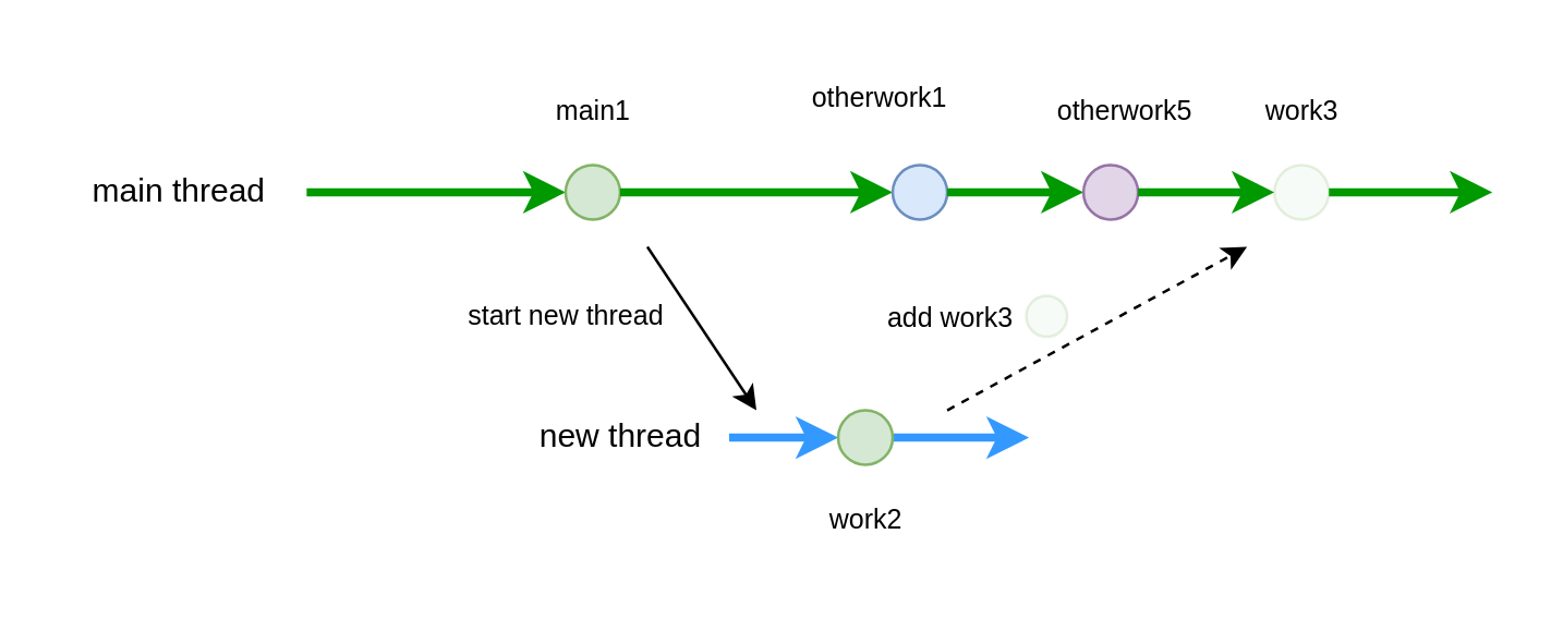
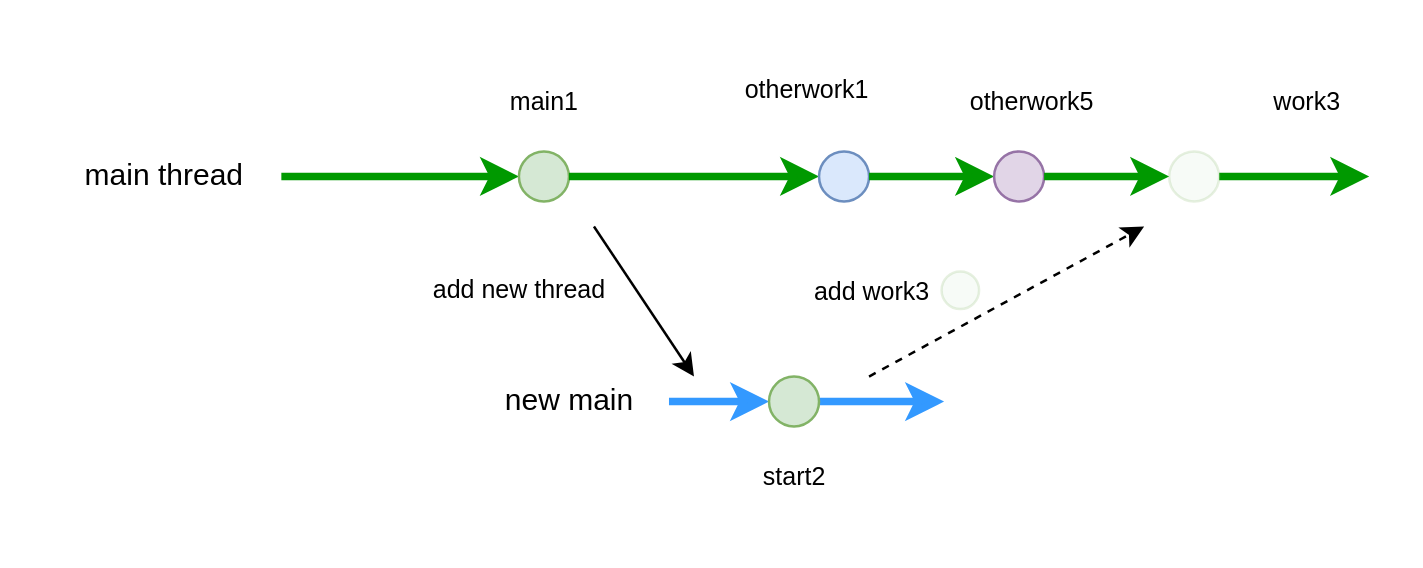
  <mxCell id="0" />
  <mxCell id="1" parent="0" />
  <mxCell id="2" value="" style="endArrow=classic;html=1;rounded=0;strokeWidth=3;strokeColor=#009900;" parent="1" source="24" edge="1"><mxGeometry width="50" height="50" relative="1" as="geometry"><mxPoint x="112" y="70" as="sourcePoint" /><mxPoint x="547" y="70" as="targetPoint" /></mxGeometry></mxCell>
  <mxCell id="3" value="" style="endArrow=classic;html=1;rounded=0;strokeWidth=3;strokeColor=#3399FF;" parent="1" source="11" edge="1"><mxGeometry width="50" height="50" relative="1" as="geometry"><mxPoint x="267" y="160" as="sourcePoint" /><mxPoint x="377" y="160" as="targetPoint" /></mxGeometry></mxCell>
  <mxCell id="4" value="" style="endArrow=classic;html=1;rounded=0;strokeWidth=3;strokeColor=#009900;" parent="1" target="5" edge="1"><mxGeometry width="50" height="50" relative="1" as="geometry"><mxPoint x="112" y="70" as="sourcePoint" /><mxPoint x="592" y="70" as="targetPoint" /></mxGeometry></mxCell>
  <mxCell id="5" value="" style="ellipse;whiteSpace=wrap;html=1;aspect=fixed;fillColor=#d5e8d4;strokeColor=#82b366;" parent="1" vertex="1"><mxGeometry x="207" y="60" width="20" height="20" as="geometry" /></mxCell>
  <mxCell id="6" value="main thread" style="text;html=1;align=center;verticalAlign=middle;resizable=0;points=[];autosize=1;strokeColor=none;fillColor=none;fontSize=12;fontStyle=0" parent="1" vertex="1"><mxGeometry x="20" y="55" width="90" height="30" as="geometry" /></mxCell>
- <mxCell id="7" value="new thread" style="text;html=1;align=center;verticalAlign=middle;resizable=0;points=[];autosize=1;strokeColor=none;fillColor=none;fontSize=12;fontStyle=0" parent="1" vertex="1"><mxGeometry x="187" y="145" width="80" height="30" as="geometry" /></mxCell>
+ <mxCell id="7" value="new main" style="text;html=1;align=center;verticalAlign=middle;resizable=0;points=[];autosize=1;strokeColor=none;fillColor=none;fontSize=12;fontStyle=0" parent="1" vertex="1"><mxGeometry x="187" y="145" width="80" height="30" as="geometry" /></mxCell>
  <mxCell id="8" value="main1" style="text;html=1;align=center;verticalAlign=middle;resizable=0;points=[];autosize=1;strokeColor=none;fillColor=none;fontSize=10;" parent="1" vertex="1"><mxGeometry x="192" y="25" width="50" height="30" as="geometry" /></mxCell>
  <mxCell id="9" value="" style="endArrow=classic;html=1;rounded=0;" parent="1" edge="1"><mxGeometry width="50" height="50" relative="1" as="geometry"><mxPoint x="237" y="90" as="sourcePoint" /><mxPoint x="277" y="150" as="targetPoint" /></mxGeometry></mxCell>
  <mxCell id="10" value="" style="endArrow=classic;html=1;rounded=0;strokeWidth=3;strokeColor=#3399FF;" parent="1" target="11" edge="1"><mxGeometry width="50" height="50" relative="1" as="geometry"><mxPoint x="267" y="160" as="sourcePoint" /><mxPoint x="447" y="160" as="targetPoint" /></mxGeometry></mxCell>
  <mxCell id="11" value="" style="ellipse;whiteSpace=wrap;html=1;aspect=fixed;fillColor=#d5e8d4;strokeColor=#82b366;" parent="1" vertex="1"><mxGeometry x="307" y="150" width="20" height="20" as="geometry" /></mxCell>
- <mxCell id="12" value="start new thread" style="text;html=1;align=center;verticalAlign=middle;resizable=0;points=[];autosize=1;strokeColor=none;fillColor=none;fontSize=10;" parent="1" vertex="1"><mxGeometry x="157" y="100" width="100" height="30" as="geometry" /></mxCell>
- <mxCell id="13" value="work2" style="text;html=1;align=center;verticalAlign=middle;resizable=0;points=[];autosize=1;strokeColor=none;fillColor=none;fontSize=10;" parent="1" vertex="1"><mxGeometry x="292" y="175" width="50" height="30" as="geometry" /></mxCell>
+ <mxCell id="12" value="add new thread" style="text;html=1;align=center;verticalAlign=middle;resizable=0;points=[];autosize=1;strokeColor=none;fillColor=none;fontSize=10;" parent="1" vertex="1"><mxGeometry x="157" y="100" width="100" height="30" as="geometry" /></mxCell>
+ <mxCell id="13" value="start2" style="text;html=1;align=center;verticalAlign=middle;resizable=0;points=[];autosize=1;strokeColor=none;fillColor=none;fontSize=10;" parent="1" vertex="1"><mxGeometry x="292" y="175" width="50" height="30" as="geometry" /></mxCell>
  <mxCell id="14" value="" style="ellipse;whiteSpace=wrap;html=1;aspect=fixed;fillColor=#d5e8d4;strokeColor=#82b366;opacity=20;" parent="1" vertex="1"><mxGeometry x="376" y="108" width="15" height="15" as="geometry" /></mxCell>
  <mxCell id="15" value="" style="endArrow=classic;html=1;rounded=0;strokeWidth=3;strokeColor=#009900;" parent="1" source="5" target="16" edge="1"><mxGeometry width="50" height="50" relative="1" as="geometry"><mxPoint x="227" y="70" as="sourcePoint" /><mxPoint x="592" y="70" as="targetPoint" /></mxGeometry></mxCell>
  <mxCell id="16" value="" style="ellipse;whiteSpace=wrap;html=1;aspect=fixed;fillColor=#dae8fc;strokeColor=#6c8ebf;" parent="1" vertex="1"><mxGeometry x="327" y="60" width="20" height="20" as="geometry" /></mxCell>
  <mxCell id="17" value="otherwork1" style="text;html=1;align=center;verticalAlign=middle;resizable=0;points=[];autosize=1;strokeColor=none;fillColor=none;fontSize=10;" parent="1" vertex="1"><mxGeometry x="287" y="20" width="70" height="30" as="geometry" /></mxCell>
  <mxCell id="18" value="" style="endArrow=classic;html=1;rounded=0;strokeWidth=3;strokeColor=#009900;" parent="1" source="16" target="19" edge="1"><mxGeometry width="50" height="50" relative="1" as="geometry"><mxPoint x="347" y="70" as="sourcePoint" /><mxPoint x="592" y="70" as="targetPoint" /></mxGeometry></mxCell>
  <mxCell id="19" value="" style="ellipse;whiteSpace=wrap;html=1;aspect=fixed;fillColor=#e1d5e7;strokeColor=#9673a6;" parent="1" vertex="1"><mxGeometry x="397" y="60" width="20" height="20" as="geometry" /></mxCell>
  <mxCell id="20" value="otherwork5" style="text;html=1;align=center;verticalAlign=middle;resizable=0;points=[];autosize=1;strokeColor=none;fillColor=none;fontSize=10;" parent="1" vertex="1"><mxGeometry x="377" y="25" width="70" height="30" as="geometry" /></mxCell>
  <mxCell id="21" value="" style="endArrow=classic;html=1;rounded=0;dashed=1;" parent="1" edge="1"><mxGeometry width="50" height="50" relative="1" as="geometry"><mxPoint x="347" y="150" as="sourcePoint" /><mxPoint x="457" y="90" as="targetPoint" /></mxGeometry></mxCell>
  <mxCell id="22" value="add work3" style="text;html=1;align=center;verticalAlign=middle;resizable=0;points=[];autosize=1;strokeColor=none;fillColor=none;fontSize=10;" parent="1" vertex="1"><mxGeometry x="313" y="101" width="70" height="30" as="geometry" /></mxCell>
  <mxCell id="23" value="" style="endArrow=classic;html=1;rounded=0;strokeWidth=3;strokeColor=#009900;" parent="1" source="19" target="24" edge="1"><mxGeometry width="50" height="50" relative="1" as="geometry"><mxPoint x="417" y="70" as="sourcePoint" /><mxPoint x="547" y="70" as="targetPoint" /></mxGeometry></mxCell>
  <mxCell id="24" value="" style="ellipse;whiteSpace=wrap;html=1;aspect=fixed;fillColor=#d5e8d4;strokeColor=#82b366;opacity=20;" parent="1" vertex="1"><mxGeometry x="467" y="60" width="20" height="20" as="geometry" /></mxCell>
- <mxCell id="25" value="work3" style="text;html=1;align=center;verticalAlign=middle;resizable=0;points=[];autosize=1;strokeColor=none;fillColor=none;fontSize=10;" parent="1" vertex="1"><mxGeometry x="452" y="25" width="50" height="30" as="geometry" /></mxCell>
+ <mxCell id="25" value="work3" style="text;html=1;align=center;verticalAlign=middle;resizable=0;points=[];autosize=1;strokeColor=none;fillColor=none;fontSize=10;" parent="1" vertex="1"><mxGeometry x="497" y="25" width="50" height="30" as="geometry" /></mxCell>
